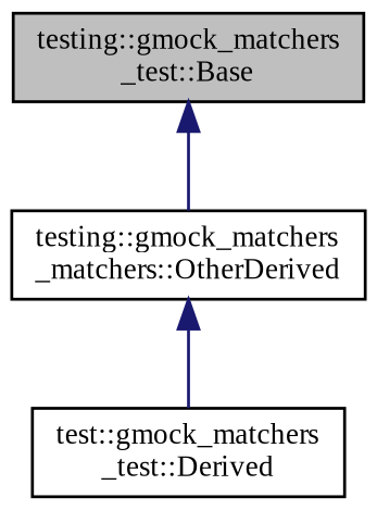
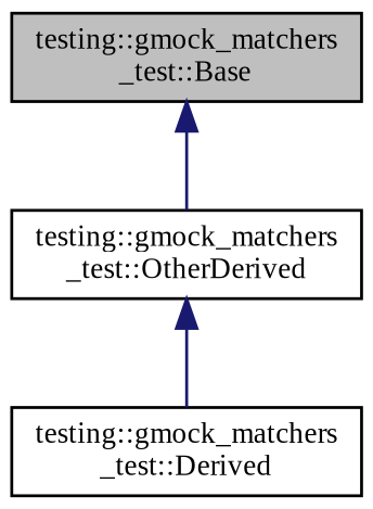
  digraph {
    fontname="Liberation Serif"
    node [color=black fillcolor=white fontname="Liberation Serif" fontsize=10 shape=record style=filled]
    edge [color=midnightblue dir=back fontname="Liberation Serif" fontsize=10 labelfontname=Helvetica labelfontsize=10 style=solid]
    n1 [fillcolor=grey75 fontcolor=black height=0.2 label="testing::gmock_matchers\l_test::Base" width=0.4]
-   n2 [height=0.2 label="testing::gmock_matchers\l_matchers::OtherDerived" width=0.4]
-   n3 [height=0.2 label="test::gmock_matchers\l_test::Derived" width=0.4]
+   n2 [height=0.2 label="testing::gmock_matchers\l_test::OtherDerived" width=0.4]
+   n3 [height=0.2 label="testing::gmock_matchers\l_test::Derived" width=0.4]
    n1 -> n2
    n2 -> n3
  }
